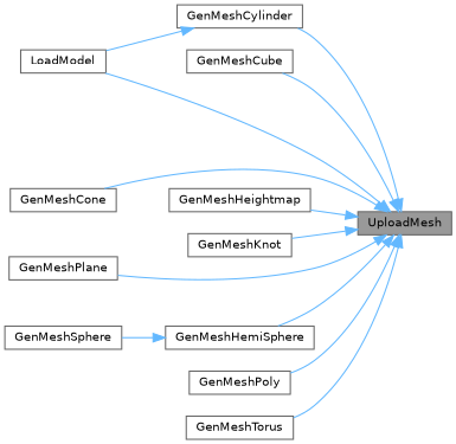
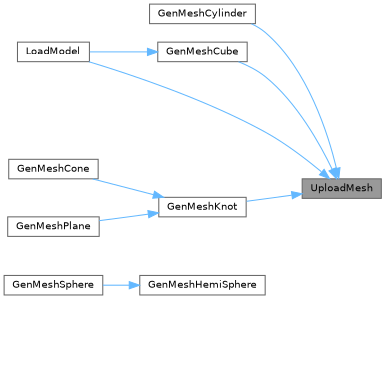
  digraph {
    rankdir=RL
    node [color=grey40 fillcolor=white fontname=Helvetica fontsize=10 shape=box style=filled]
    edge [color=steelblue1 dir=back fontname=Helvetica fontsize=10 labelfontname=Helvetica labelfontsize=10 style=solid]
    n1 [color=gray40 fillcolor=grey60 fontcolor=black height=0.2 label=UploadMesh width=0.4]
    n2 [height=0.2 label=GenMeshCone width=0.4]
    n3 [height=0.2 label=GenMeshCube width=0.4]
    n4 [height=0.2 label=LoadModel width=0.4]
    n5 [height=0.2 label=GenMeshCylinder width=0.4]
-   n6 [height=0.2 label=GenMeshHeightmap width=0.4]
    n7 [height=0.2 label=GenMeshHemiSphere width=0.4]
    n8 [height=0.2 label=GenMeshKnot width=0.4]
    n9 [height=0.2 label=GenMeshPlane width=0.4]
-   n10 [height=0.2 label=GenMeshPoly width=0.4]
-   n11 [height=0.2 label=GenMeshTorus width=0.4]
    n12 [height=0.2 label=GenMeshSphere width=0.4]
-   n1 -> n2
+   n8 -> n2
    n1 -> n3
    n1 -> n4
    n1 -> n5
-   n1 -> n6
-   n1 -> n7
    n1 -> n8
-   n1 -> n9
-   n1 -> n10
-   n1 -> n11
-   n5 -> n4
+   n8 -> n9
+   n3 -> n4
    n7 -> n12
  }
